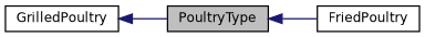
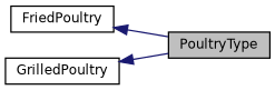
  digraph {
    rankdir=LR
    node [color=black fillcolor=white fontname=Helvetica fontsize=10 shape=record style=filled]
    edge [color=midnightblue dir=back fontname=Helvetica fontsize=10 labelfontname=Helvetica labelfontsize=10 style=solid]
    n1 [fillcolor=grey75 fontcolor=black height=0.2 label=PoultryType width=0.4]
    n2 [height=0.2 label=FriedPoultry width=0.4]
    n3 [height=0.2 label=GrilledPoultry width=0.4]
-   n1 -> n2
+   n2 -> n1
    n3 -> n1
  }
